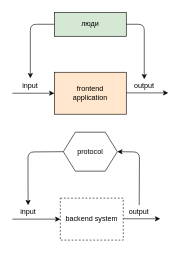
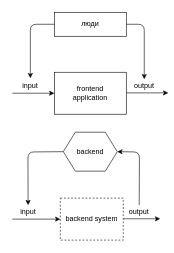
  <mxCell id="0" />
  <mxCell id="1" parent="0" />
- <mxCell id="2" value="люди" style="rounded=0;whiteSpace=wrap;html=1;fillColor=#d5e8d4;" parent="1" vertex="1"><mxGeometry x="90" y="20" width="120" height="40" as="geometry" /></mxCell>
+ <mxCell id="2" value="люди" style="rounded=0;whiteSpace=wrap;html=1;" parent="1" vertex="1"><mxGeometry x="90" y="20" width="120" height="40" as="geometry" /></mxCell>
  <mxCell id="3" value="" style="endArrow=classic;html=1;exitX=0;exitY=0.5;exitDx=0;exitDy=0;" parent="1" source="2" edge="1"><mxGeometry width="50" height="50" relative="1" as="geometry"><mxPoint x="110" y="360" as="sourcePoint" /><mxPoint x="50" y="130" as="targetPoint" /><Array as="points"><mxPoint x="50" y="40" /></Array></mxGeometry></mxCell>
  <mxCell id="4" value="" style="endArrow=classic;html=1;exitX=1;exitY=0.5;exitDx=0;exitDy=0;entryX=0.5;entryY=0;entryDx=0;entryDy=0;" parent="1" source="2" target="10" edge="1"><mxGeometry width="50" height="50" relative="1" as="geometry"><mxPoint x="100" y="60" as="sourcePoint" /><mxPoint x="540" y="180" as="targetPoint" /><Array as="points"><mxPoint x="240" y="40" /></Array></mxGeometry></mxCell>
  <mxCell id="5" value="" style="group" parent="1" vertex="1" connectable="0"><mxGeometry x="20" y="120" width="240" height="70" as="geometry" /></mxCell>
- <mxCell id="6" value="frontend&lt;br&gt;application" style="rounded=0;whiteSpace=wrap;html=1;fillColor=#ffe6cc;" parent="5" vertex="1"><mxGeometry x="70.0" width="120" height="70" as="geometry" /></mxCell>
+ <mxCell id="6" value="frontend&lt;br&gt;application" style="rounded=0;whiteSpace=wrap;html=1;" parent="5" vertex="1"><mxGeometry x="70.0" width="120" height="70" as="geometry" /></mxCell>
  <mxCell id="7" value="" style="endArrow=classic;html=1;entryX=0;entryY=0.5;entryDx=0;entryDy=0;" parent="5" target="6" edge="1"><mxGeometry width="50" height="50" relative="1" as="geometry"><mxPoint y="35" as="sourcePoint" /><mxPoint x="30" y="163.333" as="targetPoint" /><Array as="points"><mxPoint y="35" /></Array></mxGeometry></mxCell>
  <mxCell id="8" value="" style="endArrow=classic;html=1;entryX=0;entryY=0.5;entryDx=0;entryDy=0;" parent="5" edge="1"><mxGeometry width="50" height="50" relative="1" as="geometry"><mxPoint x="190.0" y="34.417" as="sourcePoint" /><mxPoint x="260" y="34.417" as="targetPoint" /><Array as="points"><mxPoint x="190.0" y="34.417" /></Array></mxGeometry></mxCell>
  <mxCell id="9" value="input" style="text;html=1;strokeColor=none;fillColor=none;align=center;verticalAlign=middle;whiteSpace=wrap;rounded=0;" parent="5" vertex="1"><mxGeometry x="10.0" y="11.667" width="40.0" height="23.333" as="geometry" /></mxCell>
  <mxCell id="10" value="output" style="text;html=1;strokeColor=none;fillColor=none;align=center;verticalAlign=middle;whiteSpace=wrap;rounded=0;" parent="5" vertex="1"><mxGeometry x="200.0" y="11.667" width="40.0" height="23.333" as="geometry" /></mxCell>
  <mxCell id="11" value="" style="group" parent="1" vertex="1" connectable="0"><mxGeometry x="20" y="330" width="210" height="70" as="geometry" /></mxCell>
  <mxCell id="12" value="backend system" style="rounded=0;whiteSpace=wrap;html=1;dashed=1;" parent="11" vertex="1"><mxGeometry x="80.001" width="105" height="70" as="geometry" /></mxCell>
  <mxCell id="13" value="" style="endArrow=classic;html=1;entryX=0;entryY=0.5;entryDx=0;entryDy=0;" parent="11" target="12" edge="1"><mxGeometry width="50" height="50" relative="1" as="geometry"><mxPoint y="35" as="sourcePoint" /><mxPoint x="26.25" y="163.333" as="targetPoint" /><Array as="points"><mxPoint y="35" /></Array></mxGeometry></mxCell>
  <mxCell id="14" value="" style="endArrow=classic;html=1;entryX=0;entryY=0.5;entryDx=0;entryDy=0;" parent="11" edge="1"><mxGeometry width="50" height="50" relative="1" as="geometry"><mxPoint x="185.341" y="34.417" as="sourcePoint" /><mxPoint x="246.591" y="34.417" as="targetPoint" /><Array as="points"><mxPoint x="185.341" y="34.417" /></Array></mxGeometry></mxCell>
  <mxCell id="15" value="input" style="text;html=1;strokeColor=none;fillColor=none;align=center;verticalAlign=middle;whiteSpace=wrap;rounded=0;" parent="11" vertex="1"><mxGeometry x="8.75" y="11.667" width="35.0" height="23.333" as="geometry" /></mxCell>
  <mxCell id="16" value="output" style="text;html=1;strokeColor=none;fillColor=none;align=center;verticalAlign=middle;whiteSpace=wrap;rounded=0;" parent="11" vertex="1"><mxGeometry x="194.091" y="11.667" width="35.0" height="23.333" as="geometry" /></mxCell>
  <mxCell id="17" value="" style="endArrow=classic;html=1;entryX=1;entryY=0.5;entryDx=0;entryDy=0;exitX=0.5;exitY=0;exitDx=0;exitDy=0;" edge="1" parent="1" source="16" target="18"><mxGeometry width="50" height="50" relative="1" as="geometry"><mxPoint x="232" y="310" as="sourcePoint" /><mxPoint x="90" y="520" as="targetPoint" /><Array as="points"><mxPoint x="232" y="253" /></Array></mxGeometry></mxCell>
- <mxCell id="18" value="protocol" style="shape=hexagon;perimeter=hexagonPerimeter2;whiteSpace=wrap;html=1;fixedSize=1;" vertex="1" parent="1"><mxGeometry x="105" y="220" width="90" height="65" as="geometry" /></mxCell>
+ <mxCell id="18" value="backend" style="shape=hexagon;perimeter=hexagonPerimeter2;whiteSpace=wrap;html=1;fixedSize=1;" vertex="1" parent="1"><mxGeometry x="105" y="220" width="90" height="65" as="geometry" /></mxCell>
  <mxCell id="19" value="" style="endArrow=classic;html=1;exitX=0;exitY=0.5;exitDx=0;exitDy=0;entryX=0.5;entryY=0;entryDx=0;entryDy=0;" edge="1" parent="1" source="18" target="15"><mxGeometry width="50" height="50" relative="1" as="geometry"><mxPoint x="241.591" y="351.667" as="sourcePoint" /><mxPoint x="205" y="262.5" as="targetPoint" /><Array as="points"><mxPoint x="46" y="253" /></Array></mxGeometry></mxCell>
